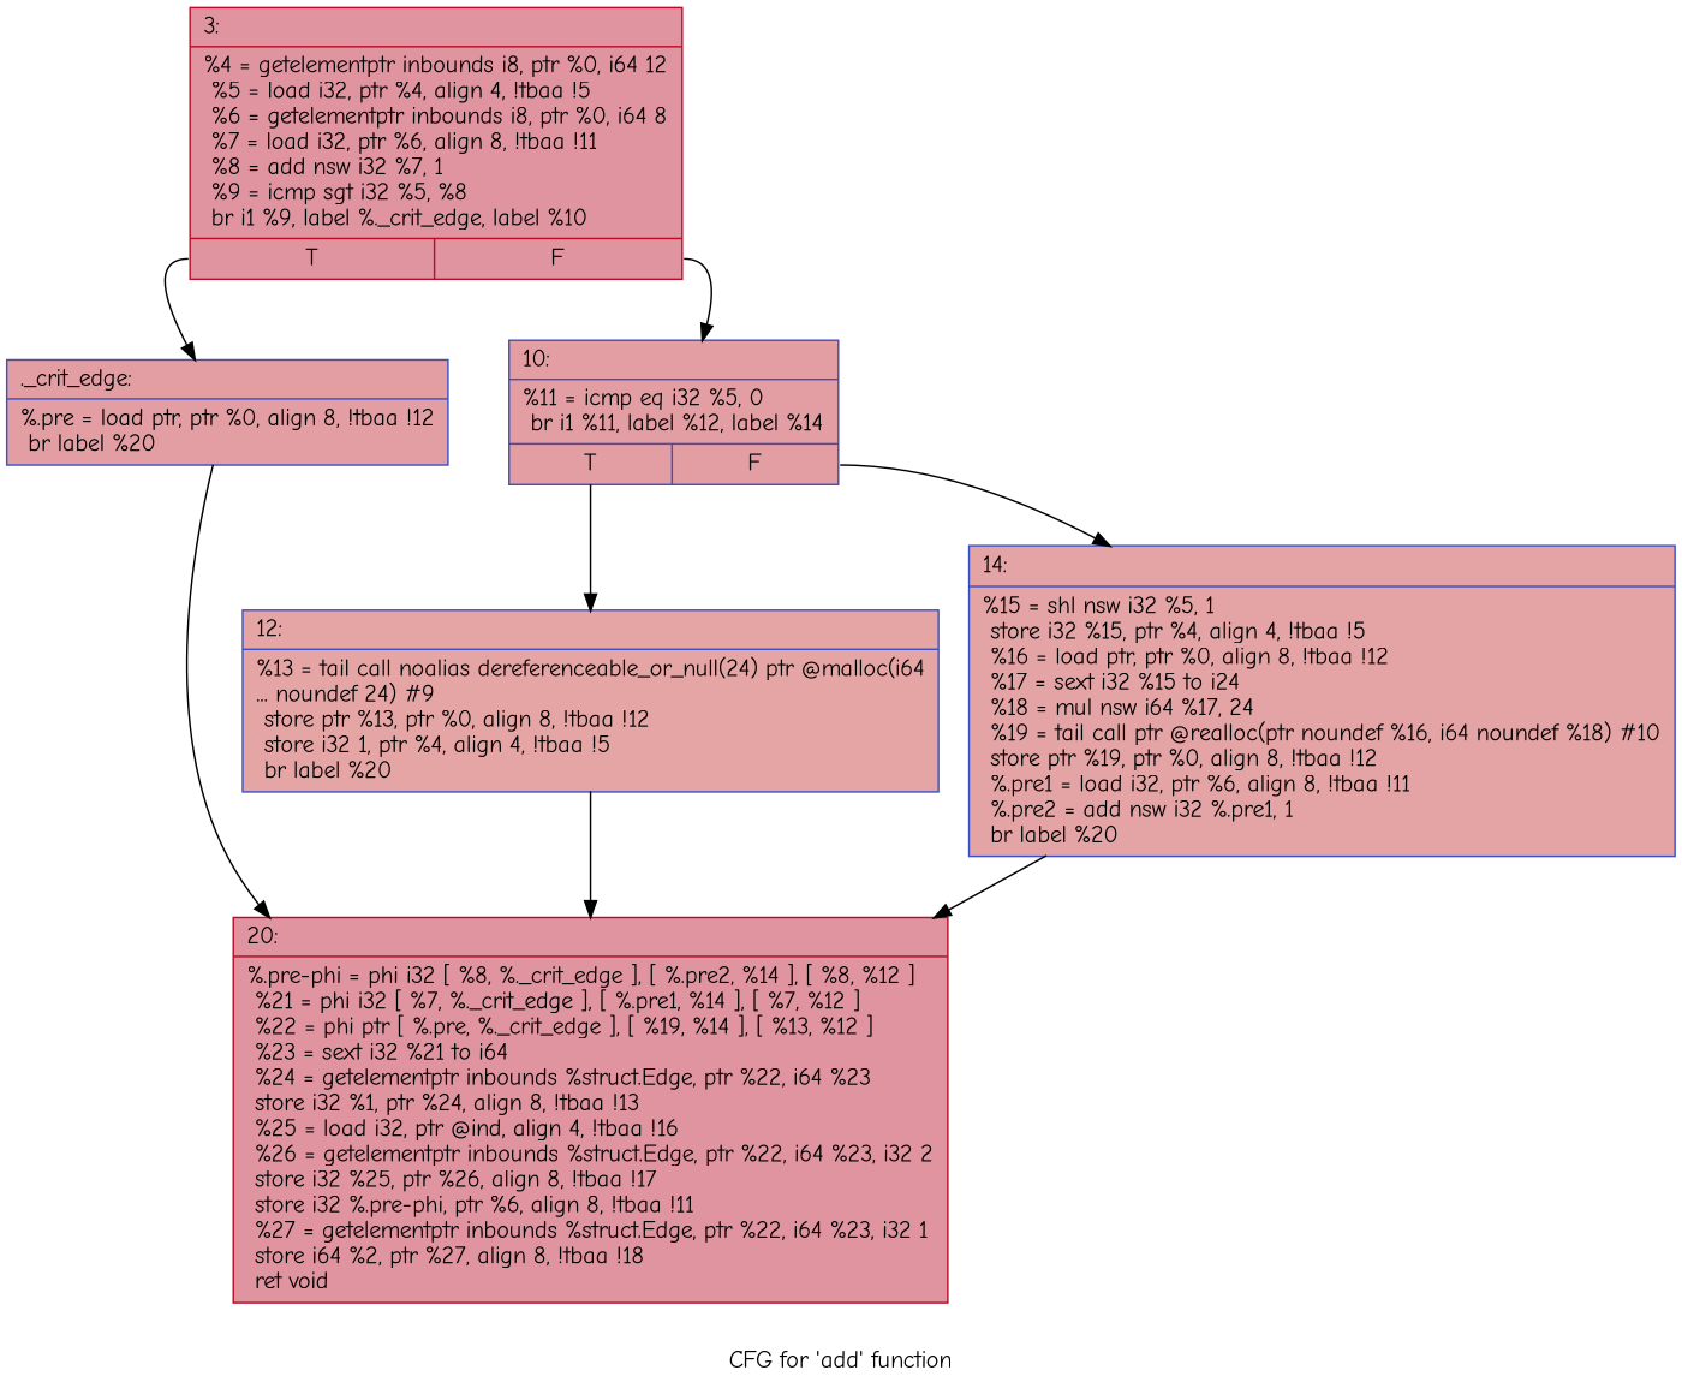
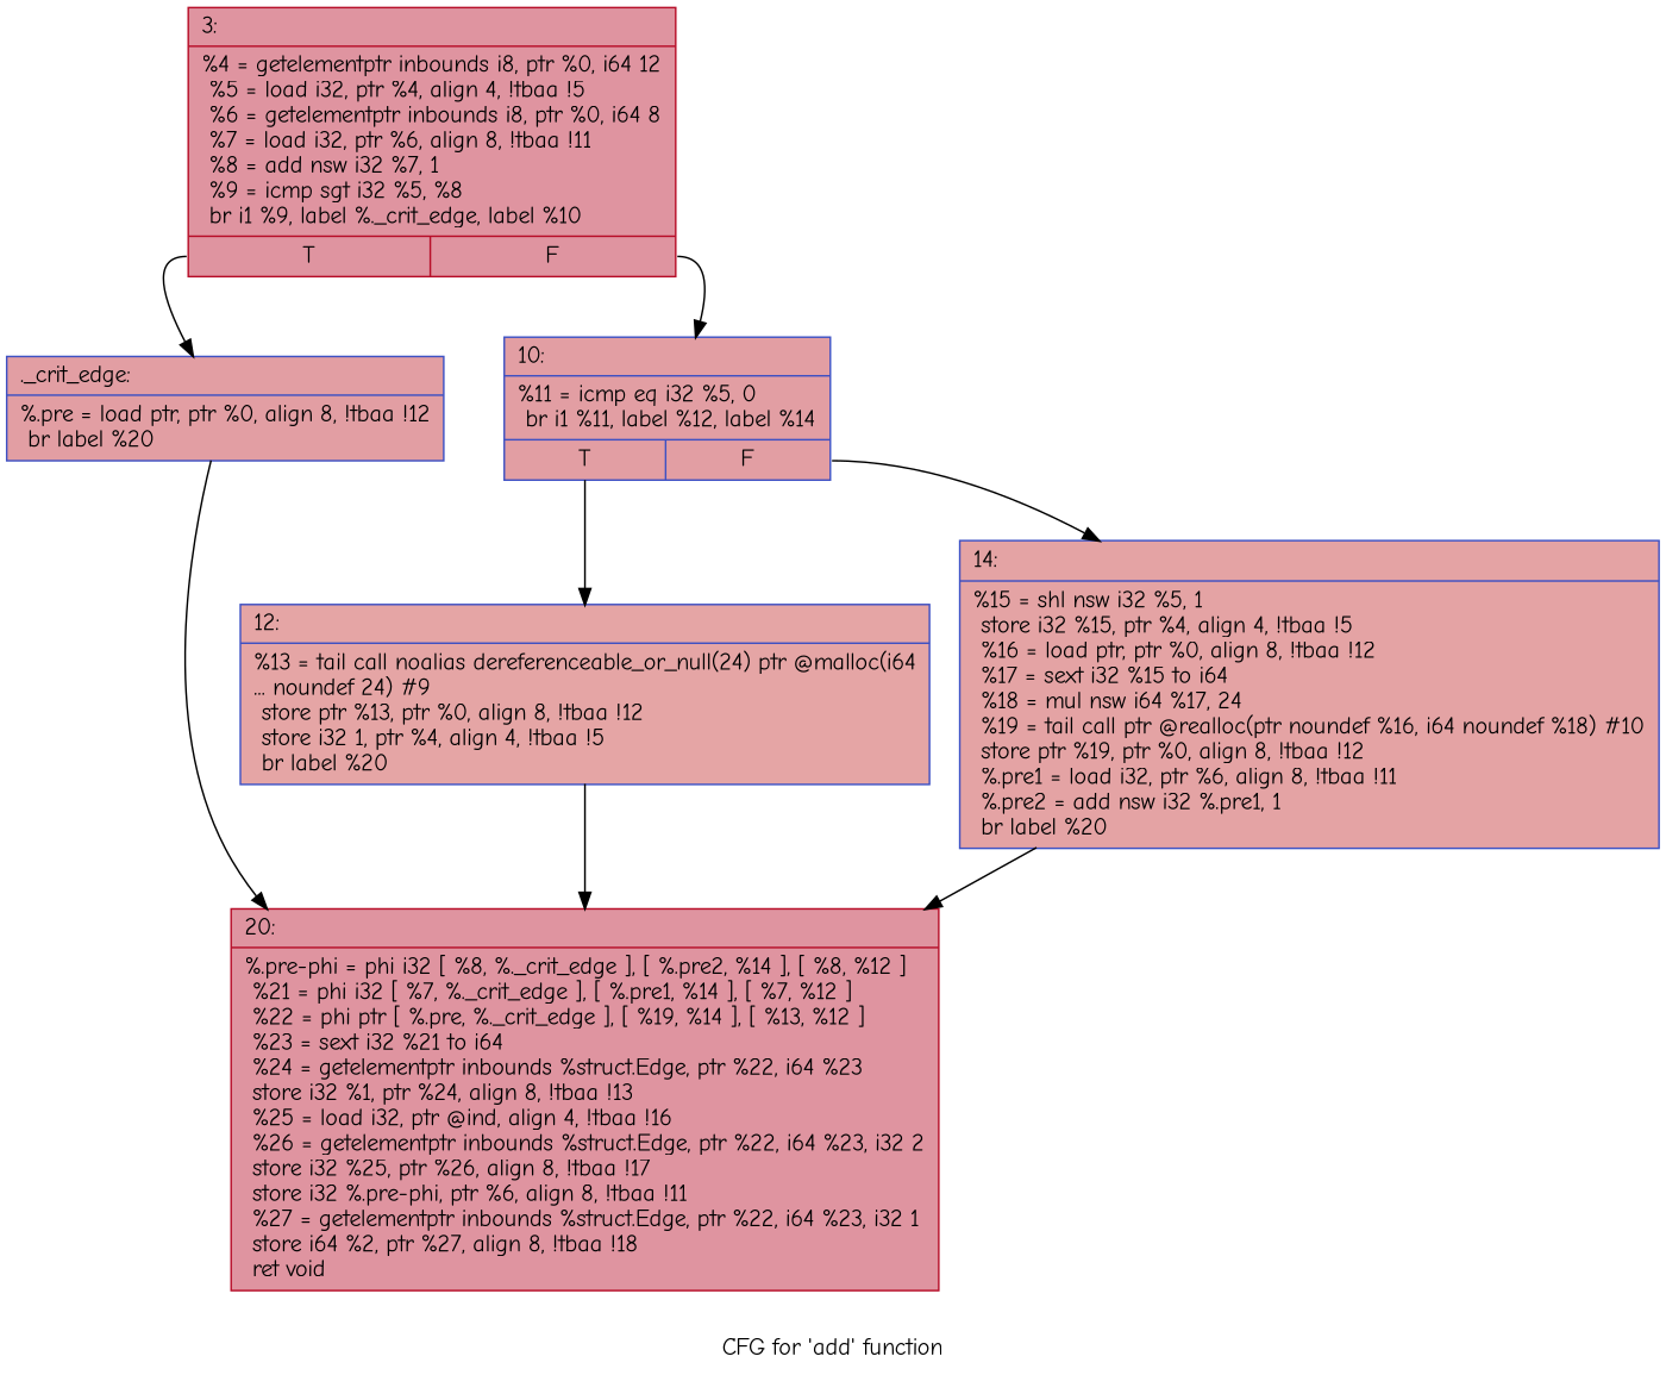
  digraph {
    label="CFG for 'add' function"
    fontname="Comic Neue"
    node [color="#3d50c3ff" fillcolor="#b70d2870" fontname="Comic Neue" shape=record style=filled]
    edge [fontname="Comic Neue"]
    n1 [color="#b70d28ff" label="{3:\l|  %4 = getelementptr inbounds i8, ptr %0, i64 12\l  %5 = load i32, ptr %4, align 4, !tbaa !5\l  %6 = getelementptr inbounds i8, ptr %0, i64 8\l  %7 = load i32, ptr %6, align 8, !tbaa !11\l  %8 = add nsw i32 %7, 1\l  %9 = icmp sgt i32 %5, %8\l  br i1 %9, label %._crit_edge, label %10\l|{<s0>T|<s1>F}}"]
    n2 [fillcolor="#be242e70" label="{._crit_edge:\l|  %.pre = load ptr, ptr %0, align 8, !tbaa !12\l  br label %20\l}"]
    n3 [fillcolor="#be242e70" label="{10:\l|  %11 = icmp eq i32 %5, 0\l  br i1 %11, label %12, label %14\l|{<s0>T|<s1>F}}"]
    n4 [color="#b70d28ff" label="{20:\l|  %.pre-phi = phi i32 [ %8, %._crit_edge ], [ %.pre2, %14 ], [ %8, %12 ]\l  %21 = phi i32 [ %7, %._crit_edge ], [ %.pre1, %14 ], [ %7, %12 ]\l  %22 = phi ptr [ %.pre, %._crit_edge ], [ %19, %14 ], [ %13, %12 ]\l  %23 = sext i32 %21 to i64\l  %24 = getelementptr inbounds %struct.Edge, ptr %22, i64 %23\l  store i32 %1, ptr %24, align 8, !tbaa !13\l  %25 = load i32, ptr @ind, align 4, !tbaa !16\l  %26 = getelementptr inbounds %struct.Edge, ptr %22, i64 %23, i32 2\l  store i32 %25, ptr %26, align 8, !tbaa !17\l  store i32 %.pre-phi, ptr %6, align 8, !tbaa !11\l  %27 = getelementptr inbounds %struct.Edge, ptr %22, i64 %23, i32 1\l  store i64 %2, ptr %27, align 8, !tbaa !18\l  ret void\l}"]
    n5 [fillcolor="#c5333470" label="{12:\l|  %13 = tail call noalias dereferenceable_or_null(24) ptr @malloc(i64\l... noundef 24) #9\l  store ptr %13, ptr %0, align 8, !tbaa !12\l  store i32 1, ptr %4, align 4, !tbaa !5\l  br label %20\l}"]
-   n6 [fillcolor="#c32e3170" label="{14:\l|  %15 = shl nsw i32 %5, 1\l  store i32 %15, ptr %4, align 4, !tbaa !5\l  %16 = load ptr, ptr %0, align 8, !tbaa !12\l  %17 = sext i32 %15 to i24\l  %18 = mul nsw i64 %17, 24\l  %19 = tail call ptr @realloc(ptr noundef %16, i64 noundef %18) #10\l  store ptr %19, ptr %0, align 8, !tbaa !12\l  %.pre1 = load i32, ptr %6, align 8, !tbaa !11\l  %.pre2 = add nsw i32 %.pre1, 1\l  br label %20\l}"]
+   n6 [fillcolor="#c32e3170" label="{14:\l|  %15 = shl nsw i32 %5, 1\l  store i32 %15, ptr %4, align 4, !tbaa !5\l  %16 = load ptr, ptr %0, align 8, !tbaa !12\l  %17 = sext i32 %15 to i64\l  %18 = mul nsw i64 %17, 24\l  %19 = tail call ptr @realloc(ptr noundef %16, i64 noundef %18) #10\l  store ptr %19, ptr %0, align 8, !tbaa !12\l  %.pre1 = load i32, ptr %6, align 8, !tbaa !11\l  %.pre2 = add nsw i32 %.pre1, 1\l  br label %20\l}"]
    n1 -> n2 [tailport=s0]
    n1 -> n3 [tailport=s1]
    n2 -> n4
    n3 -> n5 [tailport=s0]
    n3 -> n6 [tailport=s1]
    n5 -> n4
    n6 -> n4
  }
